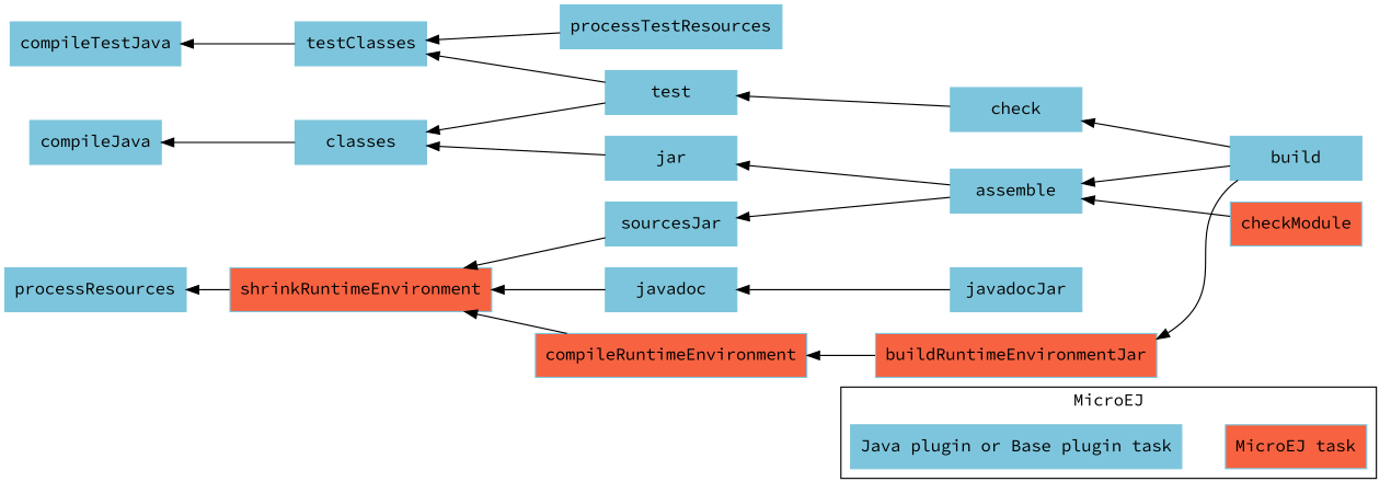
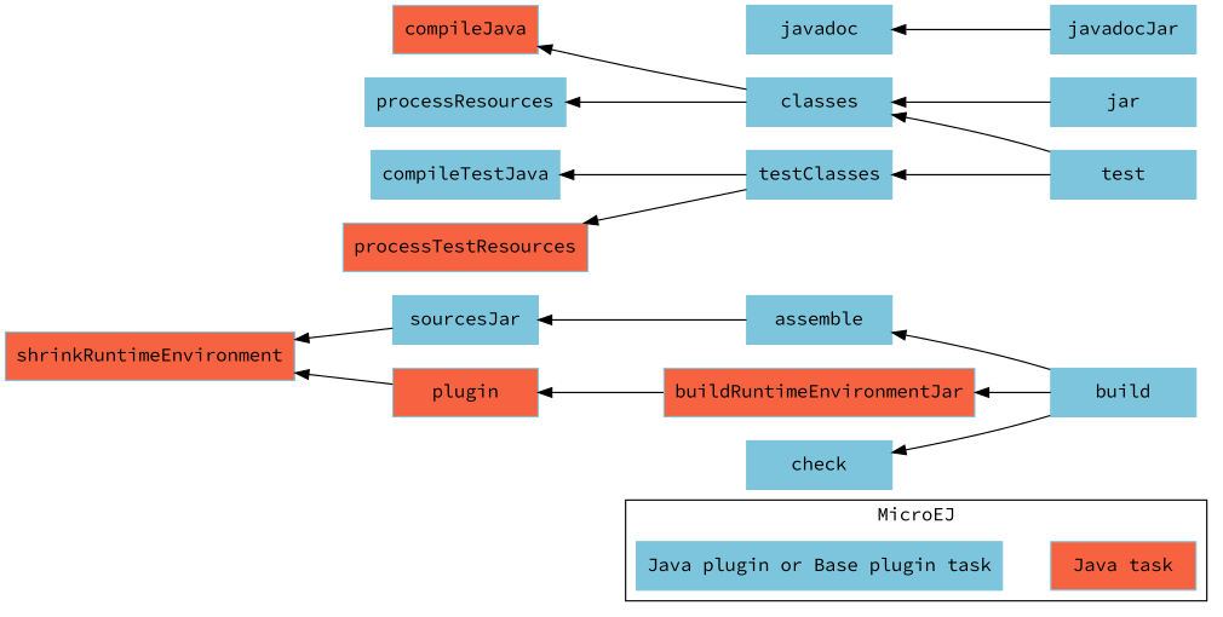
  digraph {
    fontname="Source Code Pro"
    rankdir=RL
    node [color="#7dc5dc" fontname="Source Code Pro" shape=box style=filled]
    edge [fontname="Source Code Pro"]
-   n1 [fillcolor="#f76241" label="MicroEJ task" width=1.5]
+   n1 [fillcolor="#f76241" label="Java task" width=1.5]
    n2 [fillcolor="#7dc5dc" label="Java plugin or Base plugin task" width=1.5]
-   checkModule [fillcolor="#f76241" width=1.5]
    assemble [width=1.5]
    jar [width=1.5]
    sourcesJar [width=1.5]
    buildRuntimeEnvironmentJar [fillcolor="#f76241" width=1.5]
-   compileRuntimeEnvironment [fillcolor="#f76241" width=1.5]
+   compileRuntimeEnvironment [fillcolor="#f76241" width=1.5 label=plugin]
    shrinkRuntimeEnvironment [fillcolor="#f76241" width=1.5]
    build [width=1.5]
    check [width=1.5]
    test [width=1.5]
    classes [width=1.5]
    javadocJar [width=1.5]
    javadoc [width=1.5]
    testClasses [width=1.5]
-   compileJava [width=1.5]
+   compileJava [width=1.5 fillcolor="#f76241"]
    processResources [width=1.5]
    compileTestJava [width=1.5]
-   processTestResources [width=1.5]
+   processTestResources [width=1.5 fillcolor="#f76241"]
    subgraph cluster_1 {
      label=MicroEJ
      n1
      n2
    }
    n1 -> n2 [style=invis]
    n2 -> n1 [style=invis]
-   checkModule -> assemble
-   assemble -> jar
    assemble -> sourcesJar
    jar -> classes
    sourcesJar -> shrinkRuntimeEnvironment
    buildRuntimeEnvironmentJar -> compileRuntimeEnvironment
    compileRuntimeEnvironment -> shrinkRuntimeEnvironment
    build -> assemble
    build -> buildRuntimeEnvironmentJar
    build -> check
-   check -> test
    test -> classes
    test -> testClasses
    classes -> compileJava
-   shrinkRuntimeEnvironment -> processResources
+   classes -> processResources
    javadocJar -> javadoc
-   javadoc -> shrinkRuntimeEnvironment
    testClasses -> compileTestJava
-   processTestResources -> testClasses
+   testClasses -> processTestResources
  }
